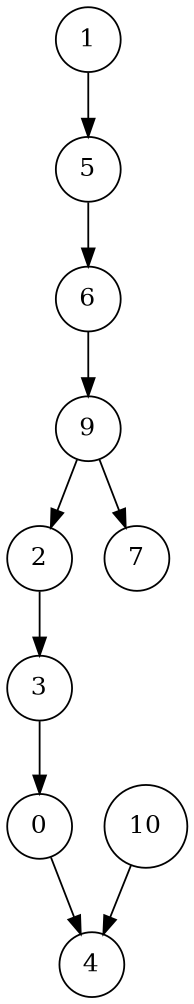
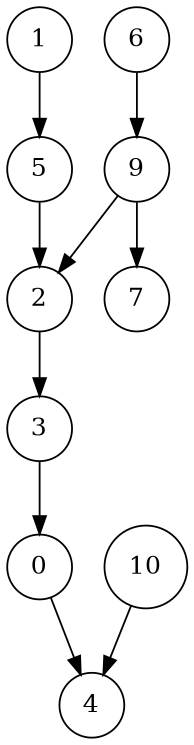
  digraph {
    node [shape=circle]
    1
    5
    6
    2
    3
    n6 [label=0]
    4
    10
    9
    7
    1 -> 5
-   5 -> 6
+   5 -> 2
    6 -> 9
    2 -> 3
    3 -> n6
    n6 -> 4
    10 -> 4
    9 -> 2
    9 -> 7
  }
